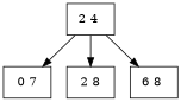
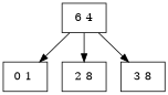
  digraph {
    node [shape=box]
-   n1 [label="2 4 "]
-   n2 [label="0 7"]
+   n1 [label="6 4"]
+   n2 [label="0 1 "]
    n3 [label="2 8"]
-   n4 [label="6 8 "]
+   n4 [label="3 8"]
    n1 -> n2
    n1 -> n3
    n1 -> n4
  }
